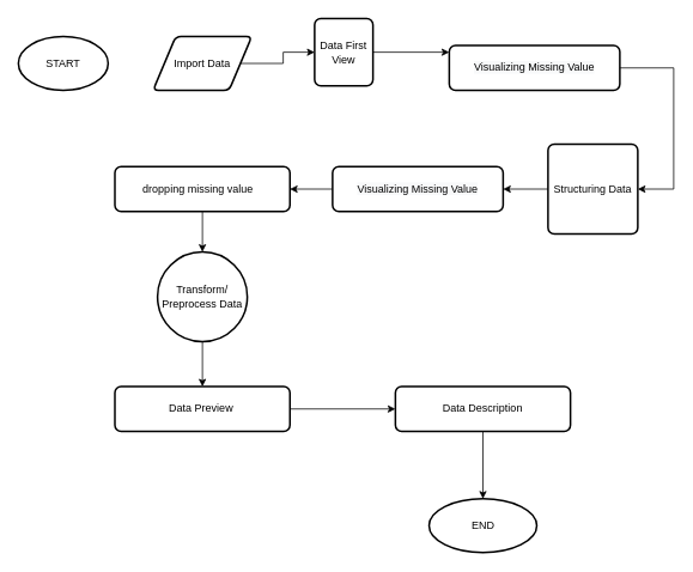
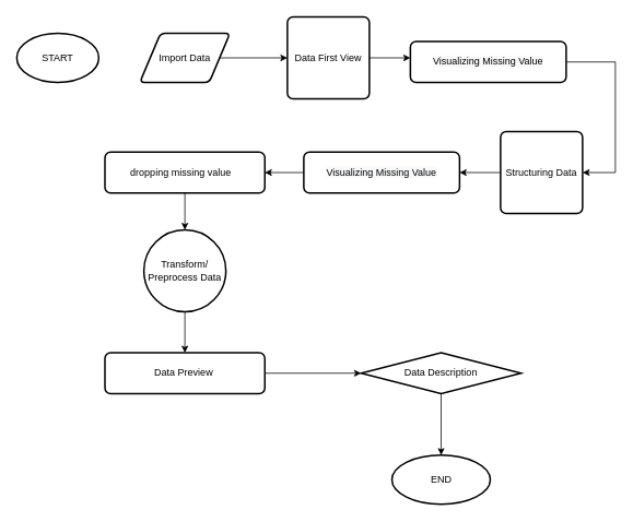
  <mxCell id="0" />
  <mxCell id="1" parent="0" />
  <mxCell id="2" style="edgeStyle=orthogonalEdgeStyle;rounded=0;orthogonalLoop=1;jettySize=auto;html=1;" edge="1" parent="1" source="3" target="7"><mxGeometry relative="1" as="geometry"><mxPoint x="225" y="140" as="targetPoint" /></mxGeometry></mxCell>
  <mxCell id="3" value="&lt;span style=&quot;&quot;&gt;Import Data&lt;br&gt;&lt;/span&gt;" style="shape=parallelogram;html=1;strokeWidth=2;perimeter=parallelogramPerimeter;whiteSpace=wrap;rounded=1;arcSize=12;size=0.23;" vertex="1" parent="1"><mxGeometry x="170" y="40" width="110" height="60" as="geometry" /></mxCell>
  <mxCell id="4" style="edgeStyle=orthogonalEdgeStyle;rounded=0;orthogonalLoop=1;jettySize=auto;html=1;" edge="1" parent="1" source="5" target="9"><mxGeometry relative="1" as="geometry"><Array as="points"><mxPoint x="750" y="75" /><mxPoint x="750" y="210" /></Array></mxGeometry></mxCell>
  <mxCell id="5" value="&lt;span style=&quot;color: rgb(0, 0, 0); font-family: Helvetica; font-size: 12px; font-style: normal; font-variant-ligatures: normal; font-variant-caps: normal; font-weight: 400; letter-spacing: normal; orphans: 2; text-align: center; text-indent: 0px; text-transform: none; widows: 2; word-spacing: 0px; -webkit-text-stroke-width: 0px; background-color: rgb(248, 249, 250); text-decoration-thickness: initial; text-decoration-style: initial; text-decoration-color: initial; float: none; display: inline !important;&quot;&gt;Visualizing Missing Value&lt;/span&gt;" style="rounded=1;whiteSpace=wrap;html=1;absoluteArcSize=1;arcSize=14;strokeWidth=2;" vertex="1" parent="1"><mxGeometry x="500" y="50" width="190" height="50" as="geometry" /></mxCell>
  <mxCell id="6" style="edgeStyle=orthogonalEdgeStyle;rounded=0;orthogonalLoop=1;jettySize=auto;html=1;" edge="1" parent="1" source="7" target="5"><mxGeometry relative="1" as="geometry"><Array as="points"><mxPoint x="580" y="70" /><mxPoint x="580" y="70" /></Array></mxGeometry></mxCell>
- <mxCell id="7" value="Data First View" style="rounded=1;whiteSpace=wrap;html=1;absoluteArcSize=1;arcSize=14;strokeWidth=2;" vertex="1" parent="1"><mxGeometry x="350" y="20" width="65" height="75" as="geometry" /></mxCell>
+ <mxCell id="7" value="Data First View" style="rounded=1;whiteSpace=wrap;html=1;absoluteArcSize=1;arcSize=14;strokeWidth=2;" vertex="1" parent="1"><mxGeometry x="350" y="20" width="100" height="100" as="geometry" /></mxCell>
  <mxCell id="8" style="edgeStyle=orthogonalEdgeStyle;rounded=0;orthogonalLoop=1;jettySize=auto;html=1;entryX=1;entryY=0.5;entryDx=0;entryDy=0;" edge="1" parent="1" source="9" target="12"><mxGeometry relative="1" as="geometry"><mxPoint x="460" y="220" as="targetPoint" /></mxGeometry></mxCell>
  <mxCell id="9" value="Structuring Data" style="rounded=1;whiteSpace=wrap;html=1;absoluteArcSize=1;arcSize=14;strokeWidth=2;" vertex="1" parent="1"><mxGeometry x="610" y="160" width="100" height="100" as="geometry" /></mxCell>
  <mxCell id="10" value="START" style="strokeWidth=2;html=1;shape=mxgraph.flowchart.start_1;whiteSpace=wrap;" vertex="1" parent="1"><mxGeometry x="20" y="40" width="100" height="60" as="geometry" /></mxCell>
  <mxCell id="11" value="" style="edgeStyle=orthogonalEdgeStyle;rounded=0;orthogonalLoop=1;jettySize=auto;html=1;" edge="1" parent="1" source="12" target="14"><mxGeometry relative="1" as="geometry" /></mxCell>
  <mxCell id="12" value="&lt;span style=&quot;color: rgb(0, 0, 0); font-family: Helvetica; font-size: 12px; font-style: normal; font-variant-ligatures: normal; font-variant-caps: normal; font-weight: 400; letter-spacing: normal; orphans: 2; text-align: center; text-indent: 0px; text-transform: none; widows: 2; word-spacing: 0px; -webkit-text-stroke-width: 0px; background-color: rgb(248, 249, 250); text-decoration-thickness: initial; text-decoration-style: initial; text-decoration-color: initial; float: none; display: inline !important;&quot;&gt;Visualizing Missing Value&lt;/span&gt;" style="rounded=1;whiteSpace=wrap;html=1;absoluteArcSize=1;arcSize=14;strokeWidth=2;" vertex="1" parent="1"><mxGeometry x="370" y="185" width="190" height="50" as="geometry" /></mxCell>
  <mxCell id="13" style="edgeStyle=orthogonalEdgeStyle;rounded=0;orthogonalLoop=1;jettySize=auto;html=1;" edge="1" parent="1" source="14" target="20"><mxGeometry relative="1" as="geometry"><mxPoint x="80" y="320" as="targetPoint" /></mxGeometry></mxCell>
  <mxCell id="14" value="dropping missing value&lt;span style=&quot;white-space: pre;&quot;&gt;&#09;&lt;/span&gt;" style="whiteSpace=wrap;html=1;rounded=1;arcSize=14;strokeWidth=2;" vertex="1" parent="1"><mxGeometry x="127.5" y="185" width="195" height="50" as="geometry" /></mxCell>
  <mxCell id="15" style="edgeStyle=orthogonalEdgeStyle;rounded=0;orthogonalLoop=1;jettySize=auto;html=1;" edge="1" parent="1" source="16" target="18"><mxGeometry relative="1" as="geometry"><mxPoint x="460" y="455" as="targetPoint" /></mxGeometry></mxCell>
  <mxCell id="16" value="Data Preview&amp;nbsp;" style="whiteSpace=wrap;html=1;rounded=1;arcSize=14;strokeWidth=2;" vertex="1" parent="1"><mxGeometry x="127.5" y="430" width="195" height="50" as="geometry" /></mxCell>
  <mxCell id="17" value="" style="edgeStyle=orthogonalEdgeStyle;rounded=0;orthogonalLoop=1;jettySize=auto;html=1;" edge="1" parent="1" source="18" target="21"><mxGeometry relative="1" as="geometry" /></mxCell>
- <mxCell id="18" value="Data Description" style="whiteSpace=wrap;html=1;rounded=1;arcSize=14;strokeWidth=2;" vertex="1" parent="1"><mxGeometry x="440" y="430" width="195" height="50" as="geometry" /></mxCell>
+ <mxCell id="18" value="Data Description" style="rhombus;whiteSpace=wrap;html=1;arcSize=14;strokeWidth=2;" vertex="1" parent="1"><mxGeometry x="440" y="430" width="195" height="50" as="geometry" /></mxCell>
  <mxCell id="19" style="edgeStyle=orthogonalEdgeStyle;rounded=0;orthogonalLoop=1;jettySize=auto;html=1;entryX=0.5;entryY=0;entryDx=0;entryDy=0;" edge="1" parent="1" source="20" target="16"><mxGeometry relative="1" as="geometry" /></mxCell>
  <mxCell id="20" value="Transform/ Preprocess Data" style="ellipse;whiteSpace=wrap;html=1;absoluteArcSize=1;arcSize=14;strokeWidth=2;" vertex="1" parent="1"><mxGeometry x="175" y="280" width="100" height="100" as="geometry" /></mxCell>
  <mxCell id="21" value="END" style="ellipse;whiteSpace=wrap;html=1;rounded=1;arcSize=14;strokeWidth=2;" vertex="1" parent="1"><mxGeometry x="477.5" y="555" width="120" height="60" as="geometry" /></mxCell>
